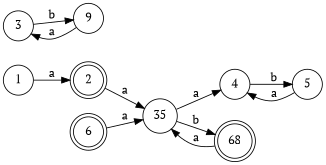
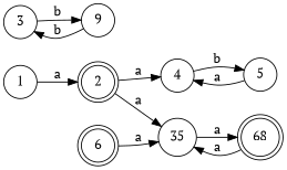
  digraph {
    fontname="PT Serif"
    rankdir=LR
    node [fontname="PT Serif" shape=circle]
    edge [fontname="PT Serif"]
    n1 [label=1]
    n2 [label=2 shape=doublecircle]
    n3 [label=35]
    n4 [label=4]
    n5 [label=68 shape=doublecircle]
    n6 [label=5]
    n7 [label=6 shape=doublecircle]
    n8 [label=3]
    n9 [label=9]
    n1 -> n2 [label=a]
    n2 -> n3 [label=a]
-   n3 -> n4 [label=a]
-   n3 -> n5 [label=b]
+   n2 -> n4 [label=a]
+   n3 -> n5 [label=a]
    n4 -> n6 [label=b]
    n5 -> n3 [label=a]
    n6 -> n4 [label=a]
    n7 -> n3 [label=a]
    n8 -> n9 [label=b]
-   n9 -> n8 [label=a]
+   n9 -> n8 [label=b]
  }
